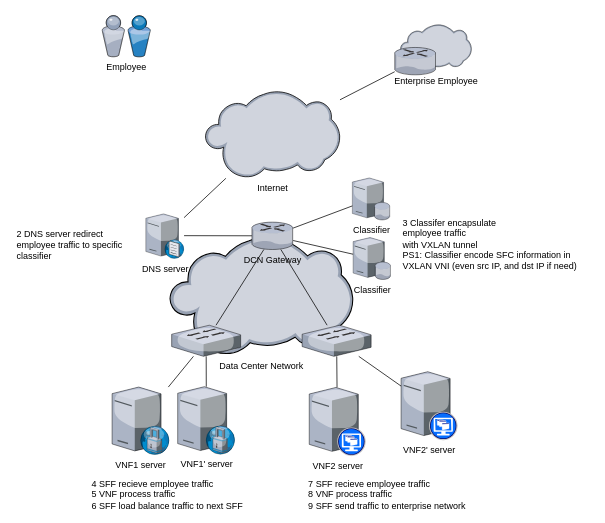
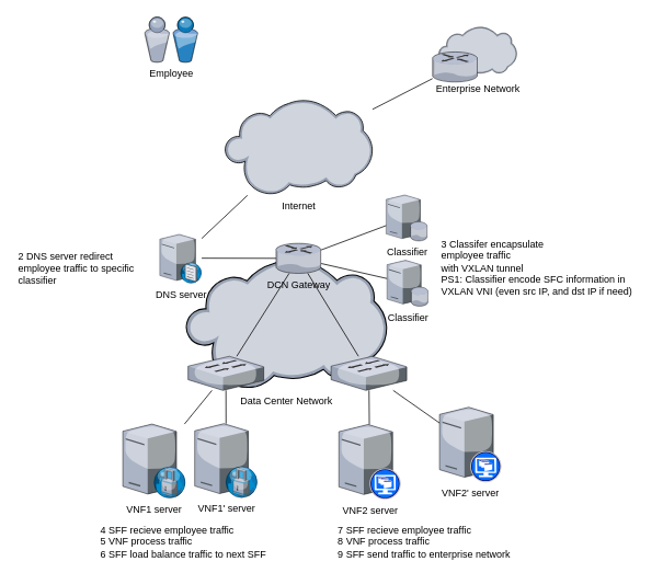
  <mxCell id="0" />
  <mxCell id="1" parent="0" />
  <mxCell id="2" value="Internet" style="verticalLabelPosition=bottom;aspect=fixed;html=1;verticalAlign=top;strokeColor=none;align=center;outlineConnect=0;shape=mxgraph.citrix.cloud;" parent="1" vertex="1"><mxGeometry x="273" y="120" width="180" height="117" as="geometry" /></mxCell>
  <mxCell id="3" value="Data Center Network" style="verticalLabelPosition=bottom;aspect=fixed;html=1;verticalAlign=top;strokeColor=none;align=center;outlineConnect=0;shape=mxgraph.citrix.cloud;" parent="1" vertex="1"><mxGeometry x="225.5" y="313.5" width="245" height="160" as="geometry" /></mxCell>
  <mxCell id="4" value="DCN Gateway" style="verticalLabelPosition=bottom;aspect=fixed;html=1;verticalAlign=top;strokeColor=none;align=center;outlineConnect=0;shape=mxgraph.citrix.router;" parent="1" vertex="1"><mxGeometry x="335.5" y="295.5" width="55" height="36.5" as="geometry" /></mxCell>
  <mxCell id="5" value="" style="verticalLabelPosition=bottom;aspect=fixed;html=1;verticalAlign=top;strokeColor=none;align=center;outlineConnect=0;shape=mxgraph.citrix.switch;" parent="1" vertex="1"><mxGeometry x="228.5" y="433" width="92" height="41.5" as="geometry" /></mxCell>
  <mxCell id="6" value="" style="endArrow=none;html=1;" parent="1" source="5" target="4" edge="1"><mxGeometry width="50" height="50" relative="1" as="geometry"><mxPoint x="225.5" y="545" as="sourcePoint" /><mxPoint x="275.5" y="495" as="targetPoint" /></mxGeometry></mxCell>
  <mxCell id="7" value="" style="endArrow=none;html=1;" parent="1" source="8" target="5" edge="1"><mxGeometry width="50" height="50" relative="1" as="geometry"><mxPoint x="65.5" y="485" as="sourcePoint" /><mxPoint x="115.5" y="435" as="targetPoint" /></mxGeometry></mxCell>
  <mxCell id="8" value="VNF1' server" style="verticalLabelPosition=bottom;aspect=fixed;html=1;verticalAlign=top;strokeColor=none;align=center;outlineConnect=0;shape=mxgraph.citrix.proxy_server;" parent="1" vertex="1"><mxGeometry x="236.5" y="515" width="76.5" height="90" as="geometry" /></mxCell>
  <mxCell id="9" value="DNS server" style="verticalLabelPosition=bottom;aspect=fixed;html=1;verticalAlign=top;strokeColor=none;align=center;outlineConnect=0;shape=mxgraph.citrix.dns_server;" parent="1" vertex="1"><mxGeometry x="194" y="283" width="51" height="61" as="geometry" /></mxCell>
  <mxCell id="10" value="" style="verticalLabelPosition=bottom;aspect=fixed;html=1;verticalAlign=top;strokeColor=none;align=center;outlineConnect=0;shape=mxgraph.citrix.switch;" parent="1" vertex="1"><mxGeometry x="402.5" y="433" width="92" height="41.5" as="geometry" /></mxCell>
  <mxCell id="11" value="" style="endArrow=none;html=1;" parent="1" source="10" target="4" edge="1"><mxGeometry width="50" height="50" relative="1" as="geometry"><mxPoint x="309.874" y="443" as="sourcePoint" /><mxPoint x="350.635" y="342" as="targetPoint" /></mxGeometry></mxCell>
- <mxCell id="12" value="Enterprise Employee" style="verticalLabelPosition=bottom;aspect=fixed;html=1;verticalAlign=top;strokeColor=none;align=center;outlineConnect=0;shape=mxgraph.citrix.cloud;" parent="1" vertex="1"><mxGeometry x="533.5" y="31.5" width="95" height="62" as="geometry" /></mxCell>
+ <mxCell id="12" value="Enterprise Network" style="verticalLabelPosition=bottom;aspect=fixed;html=1;verticalAlign=top;strokeColor=none;align=center;outlineConnect=0;shape=mxgraph.citrix.cloud;" parent="1" vertex="1"><mxGeometry x="533.5" y="31.5" width="95" height="62" as="geometry" /></mxCell>
  <mxCell id="13" value="" style="verticalLabelPosition=bottom;aspect=fixed;html=1;verticalAlign=top;strokeColor=none;align=center;outlineConnect=0;shape=mxgraph.citrix.router;" parent="1" vertex="1"><mxGeometry x="526" y="62.5" width="55" height="36.5" as="geometry" /></mxCell>
  <mxCell id="14" value="" style="endArrow=none;html=1;" parent="1" source="13" target="2" edge="1"><mxGeometry width="50" height="50" relative="1" as="geometry"><mxPoint x="445.828" y="443" as="sourcePoint" /><mxPoint x="384.146" y="342" as="targetPoint" /></mxGeometry></mxCell>
- <mxCell id="15" value="Employee" style="verticalLabelPosition=bottom;aspect=fixed;html=1;verticalAlign=top;strokeColor=none;align=center;outlineConnect=0;shape=mxgraph.citrix.users;" parent="1" vertex="1"><mxGeometry x="135.5" y="20" width="64.5" height="55" as="geometry" /></mxCell>
+ <mxCell id="15" value="Employee" style="verticalLabelPosition=bottom;aspect=fixed;html=1;verticalAlign=top;strokeColor=none;align=center;outlineConnect=0;shape=mxgraph.citrix.users;" parent="1" vertex="1"><mxGeometry x="175.5" y="20" width="64.5" height="55" as="geometry" /></mxCell>
  <mxCell id="16" value="" style="endArrow=none;html=1;" parent="1" source="2" target="9" edge="1"><mxGeometry width="50" height="50" relative="1" as="geometry"><mxPoint x="650.5" y="312.377" as="sourcePoint" /><mxPoint x="400.5" y="322.623" as="targetPoint" /></mxGeometry></mxCell>
  <mxCell id="17" value="2 DNS server redirect &lt;br&gt;employee traffic to specific&lt;br&gt;classifier" style="text;html=1;resizable=0;points=[];autosize=1;align=left;verticalAlign=top;spacingTop=-4;" parent="1" vertex="1"><mxGeometry x="20" y="301.5" width="160" height="40" as="geometry" /></mxCell>
  <mxCell id="18" value="Classifier" style="verticalLabelPosition=bottom;aspect=fixed;html=1;verticalAlign=top;strokeColor=none;align=center;outlineConnect=0;shape=mxgraph.citrix.database_server;" parent="1" vertex="1"><mxGeometry x="470.5" y="316" width="50" height="56" as="geometry" /></mxCell>
  <mxCell id="19" value="" style="endArrow=none;html=1;" parent="1" source="4" target="18" edge="1"><mxGeometry width="50" height="50" relative="1" as="geometry"><mxPoint x="357.158" y="305.5" as="sourcePoint" /><mxPoint x="291.621" y="230" as="targetPoint" /></mxGeometry></mxCell>
  <mxCell id="20" value="3 Classifer encapsulate &lt;br&gt;employee traffic &lt;br&gt;with VXLAN tunnel&lt;br&gt;PS1: Classifier encode SFC information in&amp;nbsp;&lt;br&gt;VXLAN VNI (even src IP, and dst IP if need)" style="text;html=1;resizable=0;points=[];autosize=1;align=left;verticalAlign=top;spacingTop=-4;" parent="1" vertex="1"><mxGeometry x="534.5" y="286.5" width="250" height="70" as="geometry" /></mxCell>
  <mxCell id="21" value="4 SFF recieve employee traffic&lt;br&gt;5 VNF process traffic&amp;nbsp;&lt;br&gt;6 SFF load balance traffic to next SFF" style="text;html=1;resizable=0;points=[];autosize=1;align=left;verticalAlign=top;spacingTop=-4;" parent="1" vertex="1"><mxGeometry x="120" y="635" width="220" height="40" as="geometry" /></mxCell>
  <mxCell id="22" value="VNF1 server" style="verticalLabelPosition=bottom;aspect=fixed;html=1;verticalAlign=top;strokeColor=none;align=center;outlineConnect=0;shape=mxgraph.citrix.proxy_server;" parent="1" vertex="1"><mxGeometry x="149" y="515.5" width="76.5" height="90" as="geometry" /></mxCell>
  <mxCell id="23" value="" style="endArrow=none;html=1;" parent="1" source="22" target="5" edge="1"><mxGeometry width="50" height="50" relative="1" as="geometry"><mxPoint x="284.644" y="525" as="sourcePoint" /><mxPoint x="284.549" y="484.5" as="targetPoint" /></mxGeometry></mxCell>
  <mxCell id="24" value="" style="endArrow=none;html=1;" parent="1" source="9" target="4" edge="1"><mxGeometry width="50" height="50" relative="1" as="geometry"><mxPoint x="400.5" y="323.695" as="sourcePoint" /><mxPoint x="472" y="323.55" as="targetPoint" /></mxGeometry></mxCell>
  <mxCell id="25" value="VNF2 server" style="verticalLabelPosition=bottom;aspect=fixed;html=1;verticalAlign=top;strokeColor=none;align=center;outlineConnect=0;shape=mxgraph.citrix.xendesktop_server;" parent="1" vertex="1"><mxGeometry x="412" y="516" width="75" height="91" as="geometry" /></mxCell>
  <mxCell id="26" value="VNF2' server" style="verticalLabelPosition=bottom;aspect=fixed;html=1;verticalAlign=top;strokeColor=none;align=center;outlineConnect=0;shape=mxgraph.citrix.xendesktop_server;" parent="1" vertex="1"><mxGeometry x="534.5" y="495" width="75" height="91" as="geometry" /></mxCell>
  <mxCell id="27" value="" style="endArrow=none;html=1;" parent="1" source="25" target="10" edge="1"><mxGeometry width="50" height="50" relative="1" as="geometry"><mxPoint x="234.03" y="525.5" as="sourcePoint" /><mxPoint x="267.54" y="484.5" as="targetPoint" /></mxGeometry></mxCell>
  <mxCell id="28" value="" style="endArrow=none;html=1;" parent="1" source="26" target="10" edge="1"><mxGeometry width="50" height="50" relative="1" as="geometry"><mxPoint x="446.945" y="526" as="sourcePoint" /><mxPoint x="454.648" y="484.5" as="targetPoint" /></mxGeometry></mxCell>
  <mxCell id="29" value="7 SFF recieve employee traffic&lt;br&gt;8 VNF process traffic&amp;nbsp;&lt;br&gt;9 SFF send traffic to enterprise network" style="text;html=1;resizable=0;points=[];autosize=1;align=left;verticalAlign=top;spacingTop=-4;" parent="1" vertex="1"><mxGeometry x="408.5" y="635" width="230" height="40" as="geometry" /></mxCell>
  <mxCell id="30" value="Classifier" style="verticalLabelPosition=bottom;aspect=fixed;html=1;verticalAlign=top;strokeColor=none;align=center;outlineConnect=0;shape=mxgraph.citrix.database_server;" parent="1" vertex="1"><mxGeometry x="469.5" y="236.5" width="50" height="56" as="geometry" /></mxCell>
  <mxCell id="31" value="" style="endArrow=none;html=1;" parent="1" source="4" target="30" edge="1"><mxGeometry width="50" height="50" relative="1" as="geometry"><mxPoint x="400.5" y="330.028" as="sourcePoint" /><mxPoint x="480.5" y="348.292" as="targetPoint" /></mxGeometry></mxCell>
